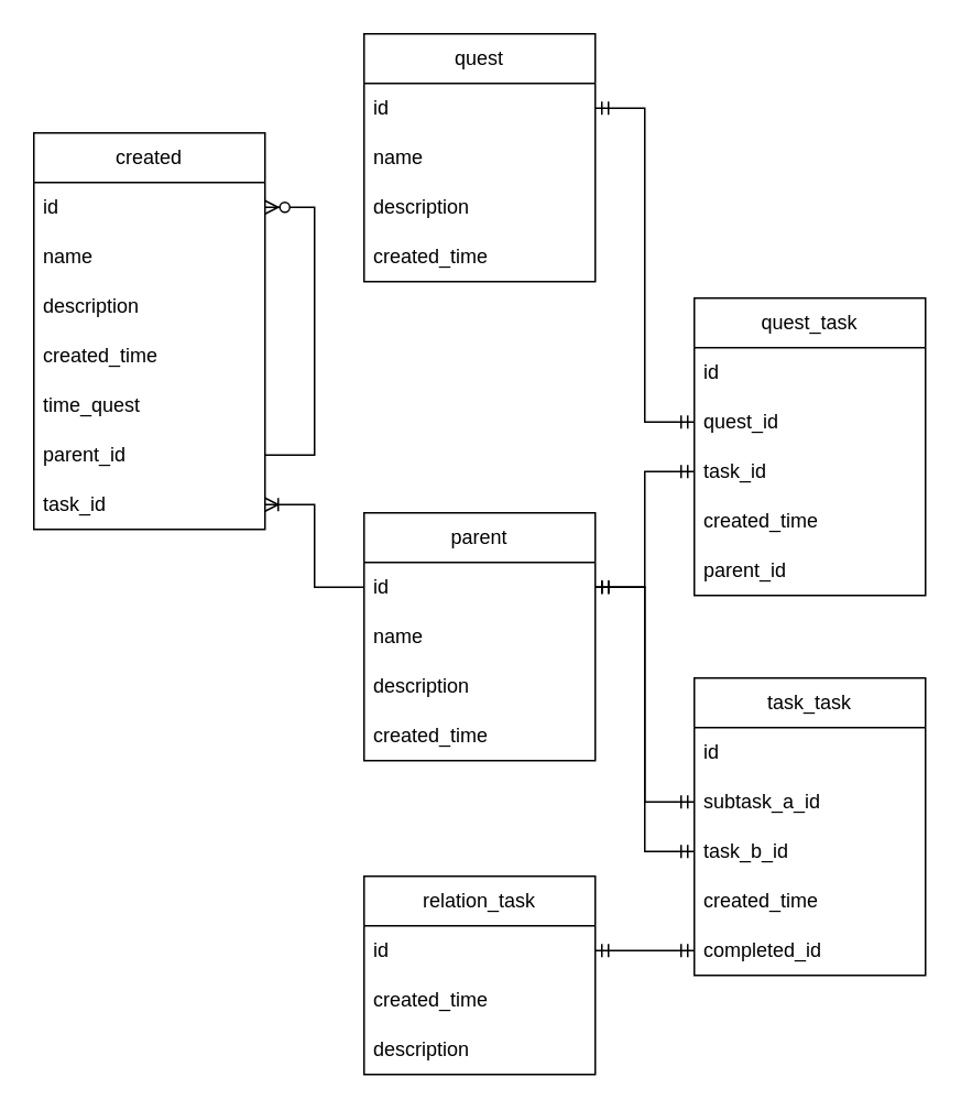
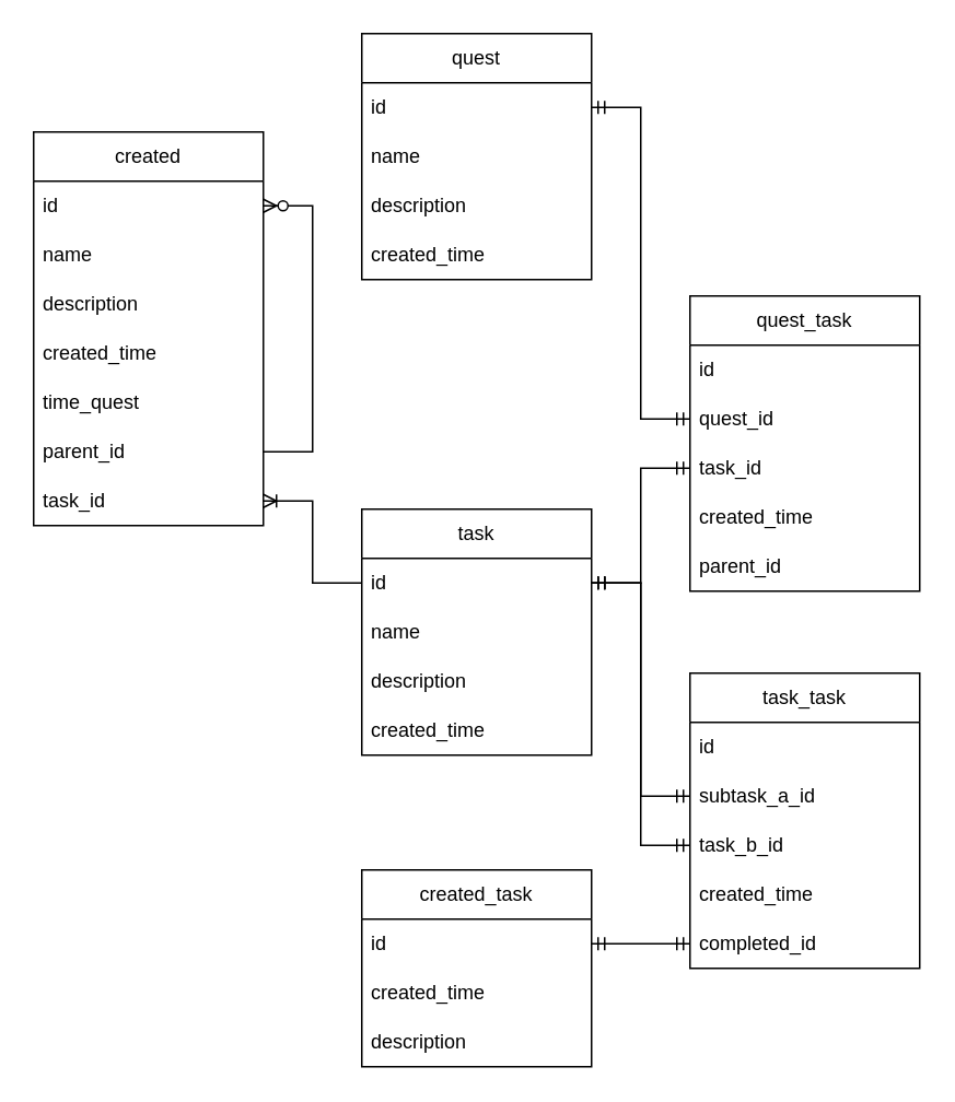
  <mxCell id="0" />
  <mxCell id="1" parent="0" />
- <mxCell id="2" value="parent" style="swimlane;fontStyle=0;childLayout=stackLayout;horizontal=1;startSize=30;horizontalStack=0;resizeParent=1;resizeParentMax=0;resizeLast=0;collapsible=1;marginBottom=0;whiteSpace=wrap;html=1;" vertex="1" parent="1"><mxGeometry x="220" y="310" width="140" height="150" as="geometry" /></mxCell>
+ <mxCell id="2" value="task" style="swimlane;fontStyle=0;childLayout=stackLayout;horizontal=1;startSize=30;horizontalStack=0;resizeParent=1;resizeParentMax=0;resizeLast=0;collapsible=1;marginBottom=0;whiteSpace=wrap;html=1;" vertex="1" parent="1"><mxGeometry x="220" y="310" width="140" height="150" as="geometry" /></mxCell>
  <mxCell id="3" value="id" style="text;strokeColor=none;fillColor=none;align=left;verticalAlign=middle;spacingLeft=4;spacingRight=4;overflow=hidden;points=[[0,0.5],[1,0.5]];portConstraint=eastwest;rotatable=0;whiteSpace=wrap;html=1;" vertex="1" parent="2"><mxGeometry y="30" width="140" height="30" as="geometry" /></mxCell>
  <mxCell id="4" value="name" style="text;strokeColor=none;fillColor=none;align=left;verticalAlign=middle;spacingLeft=4;spacingRight=4;overflow=hidden;points=[[0,0.5],[1,0.5]];portConstraint=eastwest;rotatable=0;whiteSpace=wrap;html=1;" vertex="1" parent="2"><mxGeometry y="60" width="140" height="30" as="geometry" /></mxCell>
  <mxCell id="5" value="description" style="text;strokeColor=none;fillColor=none;align=left;verticalAlign=middle;spacingLeft=4;spacingRight=4;overflow=hidden;points=[[0,0.5],[1,0.5]];portConstraint=eastwest;rotatable=0;whiteSpace=wrap;html=1;" vertex="1" parent="2"><mxGeometry y="90" width="140" height="30" as="geometry" /></mxCell>
  <mxCell id="6" value="created_time" style="text;strokeColor=none;fillColor=none;align=left;verticalAlign=middle;spacingLeft=4;spacingRight=4;overflow=hidden;points=[[0,0.5],[1,0.5]];portConstraint=eastwest;rotatable=0;whiteSpace=wrap;html=1;" vertex="1" parent="2"><mxGeometry y="120" width="140" height="30" as="geometry" /></mxCell>
  <mxCell id="7" value="created" style="swimlane;fontStyle=0;childLayout=stackLayout;horizontal=1;startSize=30;horizontalStack=0;resizeParent=1;resizeParentMax=0;resizeLast=0;collapsible=1;marginBottom=0;whiteSpace=wrap;html=1;" vertex="1" parent="1"><mxGeometry x="20" y="80" width="140" height="240" as="geometry" /></mxCell>
  <mxCell id="8" value="id" style="text;strokeColor=none;fillColor=none;align=left;verticalAlign=middle;spacingLeft=4;spacingRight=4;overflow=hidden;points=[[0,0.5],[1,0.5]];portConstraint=eastwest;rotatable=0;whiteSpace=wrap;html=1;" vertex="1" parent="7"><mxGeometry y="30" width="140" height="30" as="geometry" /></mxCell>
  <mxCell id="9" value="name" style="text;strokeColor=none;fillColor=none;align=left;verticalAlign=middle;spacingLeft=4;spacingRight=4;overflow=hidden;points=[[0,0.5],[1,0.5]];portConstraint=eastwest;rotatable=0;whiteSpace=wrap;html=1;" vertex="1" parent="7"><mxGeometry y="60" width="140" height="30" as="geometry" /></mxCell>
  <mxCell id="10" value="description" style="text;strokeColor=none;fillColor=none;align=left;verticalAlign=middle;spacingLeft=4;spacingRight=4;overflow=hidden;points=[[0,0.5],[1,0.5]];portConstraint=eastwest;rotatable=0;whiteSpace=wrap;html=1;" vertex="1" parent="7"><mxGeometry y="90" width="140" height="30" as="geometry" /></mxCell>
  <mxCell id="11" value="created_time" style="text;strokeColor=none;fillColor=none;align=left;verticalAlign=middle;spacingLeft=4;spacingRight=4;overflow=hidden;points=[[0,0.5],[1,0.5]];portConstraint=eastwest;rotatable=0;whiteSpace=wrap;html=1;" vertex="1" parent="7"><mxGeometry y="120" width="140" height="30" as="geometry" /></mxCell>
  <mxCell id="12" value="time_quest" style="text;strokeColor=none;fillColor=none;align=left;verticalAlign=middle;spacingLeft=4;spacingRight=4;overflow=hidden;points=[[0,0.5],[1,0.5]];portConstraint=eastwest;rotatable=0;whiteSpace=wrap;html=1;" vertex="1" parent="7"><mxGeometry y="150" width="140" height="30" as="geometry" /></mxCell>
  <mxCell id="13" value="parent_id" style="text;strokeColor=none;fillColor=none;align=left;verticalAlign=middle;spacingLeft=4;spacingRight=4;overflow=hidden;points=[[0,0.5],[1,0.5]];portConstraint=eastwest;rotatable=0;whiteSpace=wrap;html=1;" vertex="1" parent="7"><mxGeometry y="180" width="140" height="30" as="geometry" /></mxCell>
  <mxCell id="14" value="task_id" style="text;strokeColor=none;fillColor=none;align=left;verticalAlign=middle;spacingLeft=4;spacingRight=4;overflow=hidden;points=[[0,0.5],[1,0.5]];portConstraint=eastwest;rotatable=0;whiteSpace=wrap;html=1;" vertex="1" parent="7"><mxGeometry y="210" width="140" height="30" as="geometry" /></mxCell>
  <mxCell id="15" value="" style="edgeStyle=entityRelationEdgeStyle;fontSize=12;html=1;endArrow=ERzeroToMany;endFill=1;rounded=0;exitX=1;exitY=0.5;exitDx=0;exitDy=0;" edge="1" parent="7" source="13" target="8"><mxGeometry width="100" height="100" relative="1" as="geometry"><mxPoint x="160" y="200" as="sourcePoint" /><mxPoint x="-50" y="110" as="targetPoint" /><Array as="points"><mxPoint x="-40" y="310" /><mxPoint x="-70" y="200" /><mxPoint x="-70" y="120" /><mxPoint x="-70" y="130" /></Array></mxGeometry></mxCell>
  <mxCell id="16" value="" style="edgeStyle=entityRelationEdgeStyle;fontSize=12;html=1;endArrow=ERoneToMany;rounded=0;exitX=0;exitY=0.5;exitDx=0;exitDy=0;entryX=1;entryY=0.5;entryDx=0;entryDy=0;" edge="1" parent="1" source="3" target="14"><mxGeometry width="100" height="100" relative="1" as="geometry"><mxPoint x="120" y="600" as="sourcePoint" /><mxPoint x="220" y="500" as="targetPoint" /></mxGeometry></mxCell>
  <mxCell id="17" value="quest" style="swimlane;fontStyle=0;childLayout=stackLayout;horizontal=1;startSize=30;horizontalStack=0;resizeParent=1;resizeParentMax=0;resizeLast=0;collapsible=1;marginBottom=0;whiteSpace=wrap;html=1;" vertex="1" parent="1"><mxGeometry x="220" y="20" width="140" height="150" as="geometry" /></mxCell>
  <mxCell id="18" value="id" style="text;strokeColor=none;fillColor=none;align=left;verticalAlign=middle;spacingLeft=4;spacingRight=4;overflow=hidden;points=[[0,0.5],[1,0.5]];portConstraint=eastwest;rotatable=0;whiteSpace=wrap;html=1;" vertex="1" parent="17"><mxGeometry y="30" width="140" height="30" as="geometry" /></mxCell>
  <mxCell id="19" value="name" style="text;strokeColor=none;fillColor=none;align=left;verticalAlign=middle;spacingLeft=4;spacingRight=4;overflow=hidden;points=[[0,0.5],[1,0.5]];portConstraint=eastwest;rotatable=0;whiteSpace=wrap;html=1;" vertex="1" parent="17"><mxGeometry y="60" width="140" height="30" as="geometry" /></mxCell>
  <mxCell id="20" value="description" style="text;strokeColor=none;fillColor=none;align=left;verticalAlign=middle;spacingLeft=4;spacingRight=4;overflow=hidden;points=[[0,0.5],[1,0.5]];portConstraint=eastwest;rotatable=0;whiteSpace=wrap;html=1;" vertex="1" parent="17"><mxGeometry y="90" width="140" height="30" as="geometry" /></mxCell>
  <mxCell id="21" value="created_time" style="text;strokeColor=none;fillColor=none;align=left;verticalAlign=middle;spacingLeft=4;spacingRight=4;overflow=hidden;points=[[0,0.5],[1,0.5]];portConstraint=eastwest;rotatable=0;whiteSpace=wrap;html=1;" vertex="1" parent="17"><mxGeometry y="120" width="140" height="30" as="geometry" /></mxCell>
  <mxCell id="22" value="quest_task" style="swimlane;fontStyle=0;childLayout=stackLayout;horizontal=1;startSize=30;horizontalStack=0;resizeParent=1;resizeParentMax=0;resizeLast=0;collapsible=1;marginBottom=0;whiteSpace=wrap;html=1;" vertex="1" parent="1"><mxGeometry x="420" y="180" width="140" height="180" as="geometry" /></mxCell>
  <mxCell id="23" value="id" style="text;strokeColor=none;fillColor=none;align=left;verticalAlign=middle;spacingLeft=4;spacingRight=4;overflow=hidden;points=[[0,0.5],[1,0.5]];portConstraint=eastwest;rotatable=0;whiteSpace=wrap;html=1;" vertex="1" parent="22"><mxGeometry y="30" width="140" height="30" as="geometry" /></mxCell>
  <mxCell id="24" value="quest_id" style="text;strokeColor=none;fillColor=none;align=left;verticalAlign=middle;spacingLeft=4;spacingRight=4;overflow=hidden;points=[[0,0.5],[1,0.5]];portConstraint=eastwest;rotatable=0;whiteSpace=wrap;html=1;" vertex="1" parent="22"><mxGeometry y="60" width="140" height="30" as="geometry" /></mxCell>
  <mxCell id="25" value="task_id" style="text;strokeColor=none;fillColor=none;align=left;verticalAlign=middle;spacingLeft=4;spacingRight=4;overflow=hidden;points=[[0,0.5],[1,0.5]];portConstraint=eastwest;rotatable=0;whiteSpace=wrap;html=1;" vertex="1" parent="22"><mxGeometry y="90" width="140" height="30" as="geometry" /></mxCell>
  <mxCell id="26" value="created_time" style="text;strokeColor=none;fillColor=none;align=left;verticalAlign=middle;spacingLeft=4;spacingRight=4;overflow=hidden;points=[[0,0.5],[1,0.5]];portConstraint=eastwest;rotatable=0;whiteSpace=wrap;html=1;" vertex="1" parent="22"><mxGeometry y="120" width="140" height="30" as="geometry" /></mxCell>
  <mxCell id="27" value="parent_id" style="text;strokeColor=none;fillColor=none;align=left;verticalAlign=middle;spacingLeft=4;spacingRight=4;overflow=hidden;points=[[0,0.5],[1,0.5]];portConstraint=eastwest;rotatable=0;whiteSpace=wrap;html=1;" vertex="1" parent="22"><mxGeometry y="150" width="140" height="30" as="geometry" /></mxCell>
  <mxCell id="28" value="" style="edgeStyle=entityRelationEdgeStyle;fontSize=12;html=1;endArrow=ERmandOne;startArrow=ERmandOne;rounded=0;exitX=1;exitY=0.5;exitDx=0;exitDy=0;entryX=0;entryY=0.5;entryDx=0;entryDy=0;" edge="1" parent="1" source="3" target="25"><mxGeometry width="100" height="100" relative="1" as="geometry"><mxPoint x="360" y="360" as="sourcePoint" /><mxPoint x="460" y="260" as="targetPoint" /></mxGeometry></mxCell>
  <mxCell id="29" value="" style="edgeStyle=entityRelationEdgeStyle;fontSize=12;html=1;endArrow=ERmandOne;startArrow=ERmandOne;rounded=0;exitX=1;exitY=0.5;exitDx=0;exitDy=0;entryX=0;entryY=0.5;entryDx=0;entryDy=0;" edge="1" parent="1" source="18" target="24"><mxGeometry width="100" height="100" relative="1" as="geometry"><mxPoint x="360" y="320" as="sourcePoint" /><mxPoint x="440" y="410" as="targetPoint" /></mxGeometry></mxCell>
  <mxCell id="30" value="task_task" style="swimlane;fontStyle=0;childLayout=stackLayout;horizontal=1;startSize=30;horizontalStack=0;resizeParent=1;resizeParentMax=0;resizeLast=0;collapsible=1;marginBottom=0;whiteSpace=wrap;html=1;" vertex="1" parent="1"><mxGeometry x="420" y="410" width="140" height="180" as="geometry" /></mxCell>
  <mxCell id="31" value="id" style="text;strokeColor=none;fillColor=none;align=left;verticalAlign=middle;spacingLeft=4;spacingRight=4;overflow=hidden;points=[[0,0.5],[1,0.5]];portConstraint=eastwest;rotatable=0;whiteSpace=wrap;html=1;" vertex="1" parent="30"><mxGeometry y="30" width="140" height="30" as="geometry" /></mxCell>
  <mxCell id="32" value="subtask_a_id" style="text;strokeColor=none;fillColor=none;align=left;verticalAlign=middle;spacingLeft=4;spacingRight=4;overflow=hidden;points=[[0,0.5],[1,0.5]];portConstraint=eastwest;rotatable=0;whiteSpace=wrap;html=1;" vertex="1" parent="30"><mxGeometry y="60" width="140" height="30" as="geometry" /></mxCell>
  <mxCell id="33" value="task_b_id" style="text;strokeColor=none;fillColor=none;align=left;verticalAlign=middle;spacingLeft=4;spacingRight=4;overflow=hidden;points=[[0,0.5],[1,0.5]];portConstraint=eastwest;rotatable=0;whiteSpace=wrap;html=1;" vertex="1" parent="30"><mxGeometry y="90" width="140" height="30" as="geometry" /></mxCell>
  <mxCell id="34" value="created_time" style="text;strokeColor=none;fillColor=none;align=left;verticalAlign=middle;spacingLeft=4;spacingRight=4;overflow=hidden;points=[[0,0.5],[1,0.5]];portConstraint=eastwest;rotatable=0;whiteSpace=wrap;html=1;" vertex="1" parent="30"><mxGeometry y="120" width="140" height="30" as="geometry" /></mxCell>
  <mxCell id="35" value="completed_id" style="text;strokeColor=none;fillColor=none;align=left;verticalAlign=middle;spacingLeft=4;spacingRight=4;overflow=hidden;points=[[0,0.5],[1,0.5]];portConstraint=eastwest;rotatable=0;whiteSpace=wrap;html=1;" vertex="1" parent="30"><mxGeometry y="150" width="140" height="30" as="geometry" /></mxCell>
  <mxCell id="36" value="" style="edgeStyle=entityRelationEdgeStyle;fontSize=12;html=1;endArrow=ERmandOne;startArrow=ERmandOne;rounded=0;exitX=1;exitY=0.5;exitDx=0;exitDy=0;entryX=0;entryY=0.5;entryDx=0;entryDy=0;" edge="1" parent="1" source="3" target="32"><mxGeometry width="100" height="100" relative="1" as="geometry"><mxPoint x="370" y="365" as="sourcePoint" /><mxPoint x="430" y="295" as="targetPoint" /></mxGeometry></mxCell>
  <mxCell id="37" value="" style="edgeStyle=entityRelationEdgeStyle;fontSize=12;html=1;endArrow=ERmandOne;startArrow=ERmandOne;rounded=0;exitX=1;exitY=0.5;exitDx=0;exitDy=0;entryX=0;entryY=0.5;entryDx=0;entryDy=0;" edge="1" parent="1" source="3" target="33"><mxGeometry width="100" height="100" relative="1" as="geometry"><mxPoint x="370" y="365" as="sourcePoint" /><mxPoint x="430" y="495" as="targetPoint" /><Array as="points"><mxPoint x="380" y="440" /></Array></mxGeometry></mxCell>
- <mxCell id="38" value="relation_task" style="swimlane;fontStyle=0;childLayout=stackLayout;horizontal=1;startSize=30;horizontalStack=0;resizeParent=1;resizeParentMax=0;resizeLast=0;collapsible=1;marginBottom=0;whiteSpace=wrap;html=1;" vertex="1" parent="1"><mxGeometry x="220" y="530" width="140" height="120" as="geometry" /></mxCell>
+ <mxCell id="38" value="created_task" style="swimlane;fontStyle=0;childLayout=stackLayout;horizontal=1;startSize=30;horizontalStack=0;resizeParent=1;resizeParentMax=0;resizeLast=0;collapsible=1;marginBottom=0;whiteSpace=wrap;html=1;" vertex="1" parent="1"><mxGeometry x="220" y="530" width="140" height="120" as="geometry" /></mxCell>
  <mxCell id="39" value="id" style="text;strokeColor=none;fillColor=none;align=left;verticalAlign=middle;spacingLeft=4;spacingRight=4;overflow=hidden;points=[[0,0.5],[1,0.5]];portConstraint=eastwest;rotatable=0;whiteSpace=wrap;html=1;" vertex="1" parent="38"><mxGeometry y="30" width="140" height="30" as="geometry" /></mxCell>
  <mxCell id="40" value="created_time" style="text;strokeColor=none;fillColor=none;align=left;verticalAlign=middle;spacingLeft=4;spacingRight=4;overflow=hidden;points=[[0,0.5],[1,0.5]];portConstraint=eastwest;rotatable=0;whiteSpace=wrap;html=1;" vertex="1" parent="38"><mxGeometry y="60" width="140" height="30" as="geometry" /></mxCell>
  <mxCell id="41" value="description" style="text;strokeColor=none;fillColor=none;align=left;verticalAlign=middle;spacingLeft=4;spacingRight=4;overflow=hidden;points=[[0,0.5],[1,0.5]];portConstraint=eastwest;rotatable=0;whiteSpace=wrap;html=1;" vertex="1" parent="38"><mxGeometry y="90" width="140" height="30" as="geometry" /></mxCell>
  <mxCell id="42" value="" style="edgeStyle=entityRelationEdgeStyle;fontSize=12;html=1;endArrow=ERmandOne;startArrow=ERmandOne;rounded=0;exitX=1;exitY=0.5;exitDx=0;exitDy=0;entryX=0;entryY=0.5;entryDx=0;entryDy=0;" edge="1" parent="1" source="39" target="35"><mxGeometry width="100" height="100" relative="1" as="geometry"><mxPoint x="370" y="365" as="sourcePoint" /><mxPoint x="430" y="525" as="targetPoint" /></mxGeometry></mxCell>
